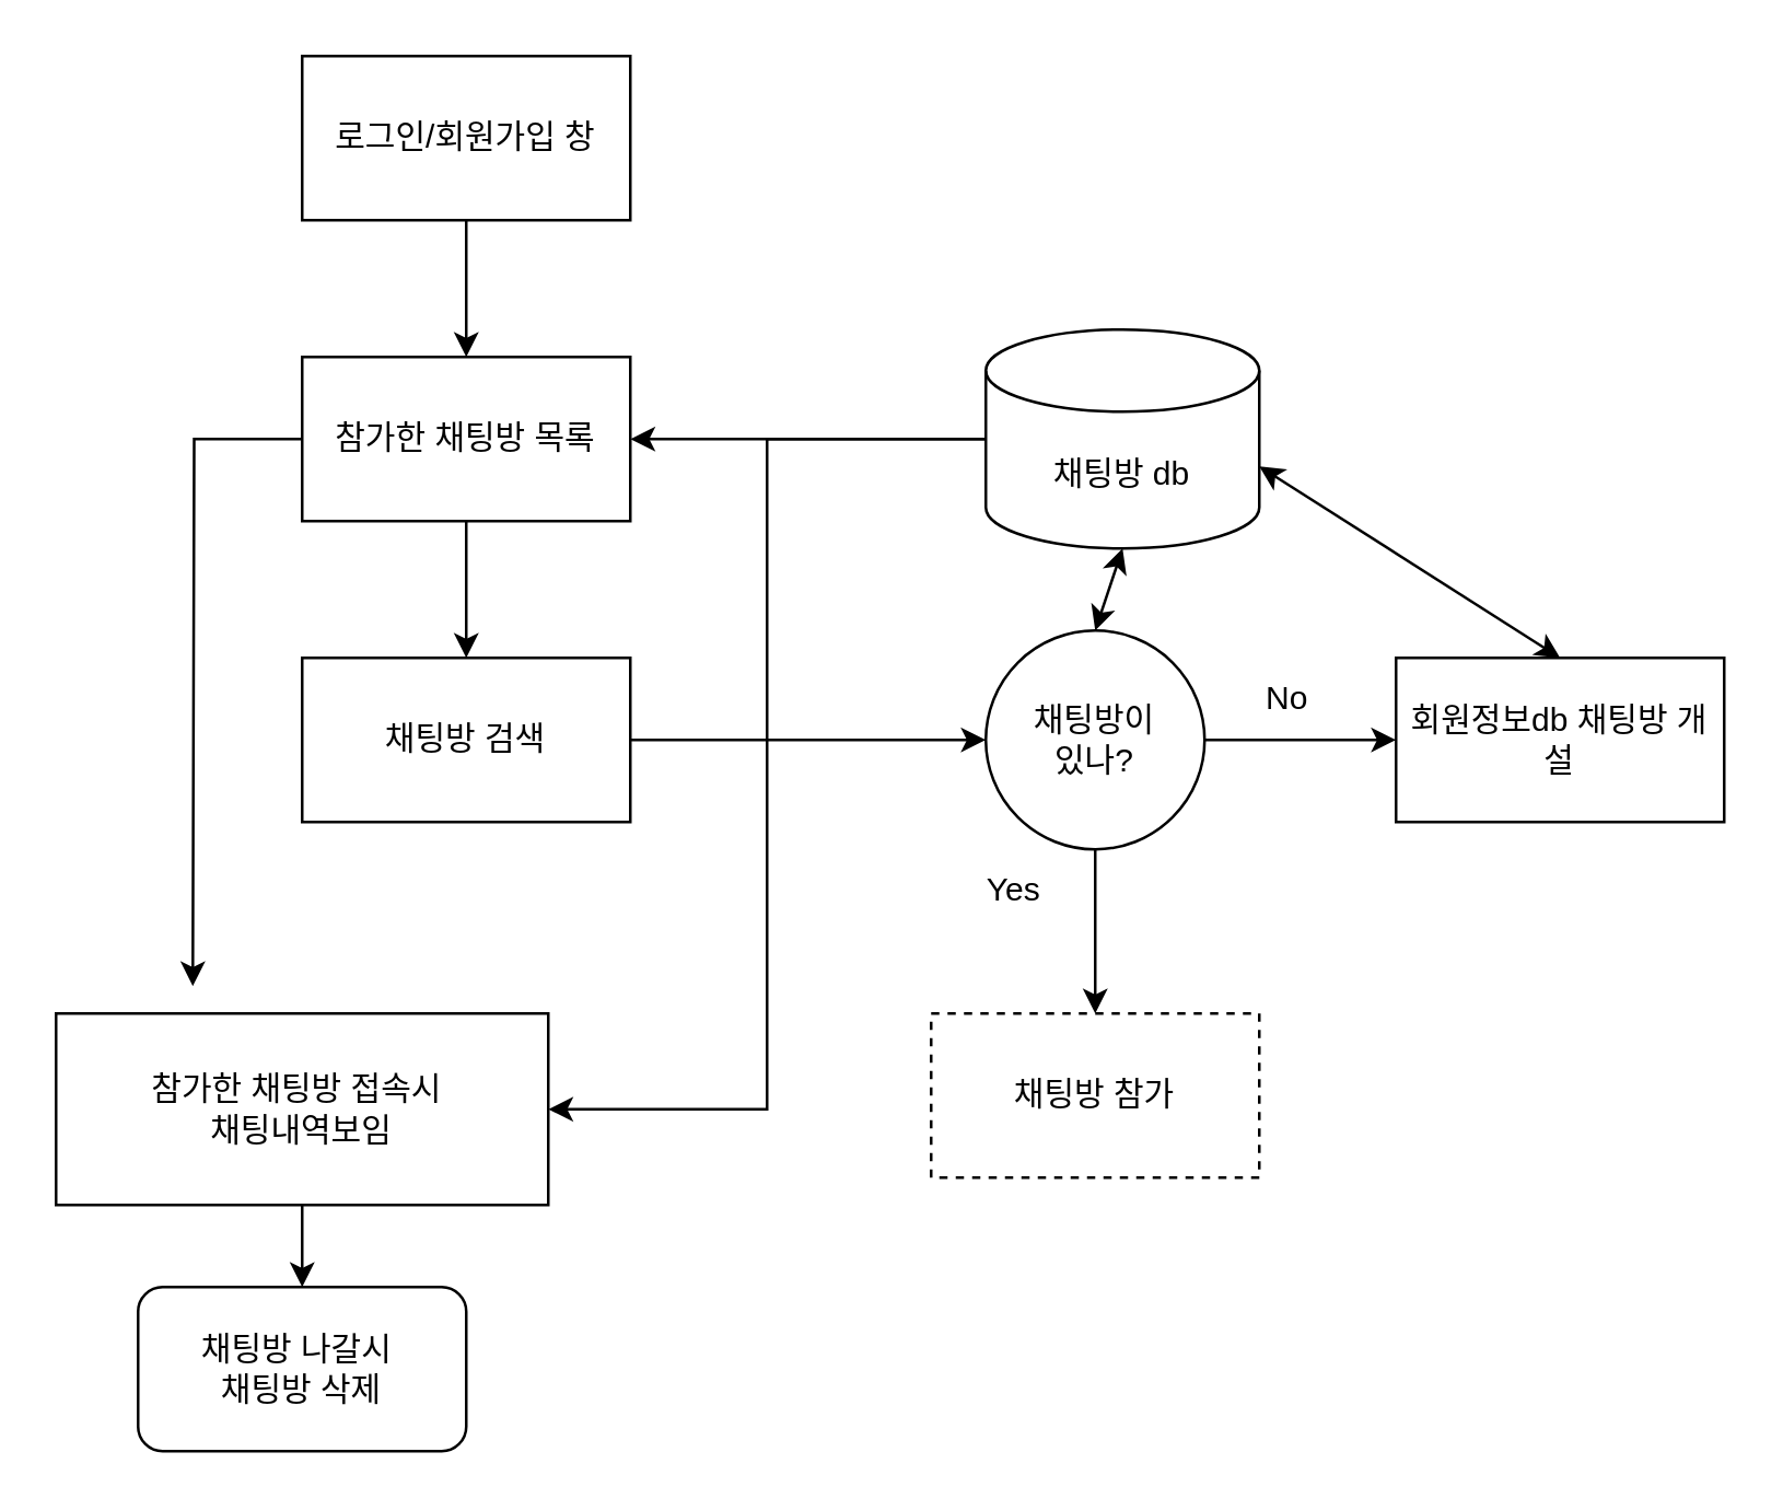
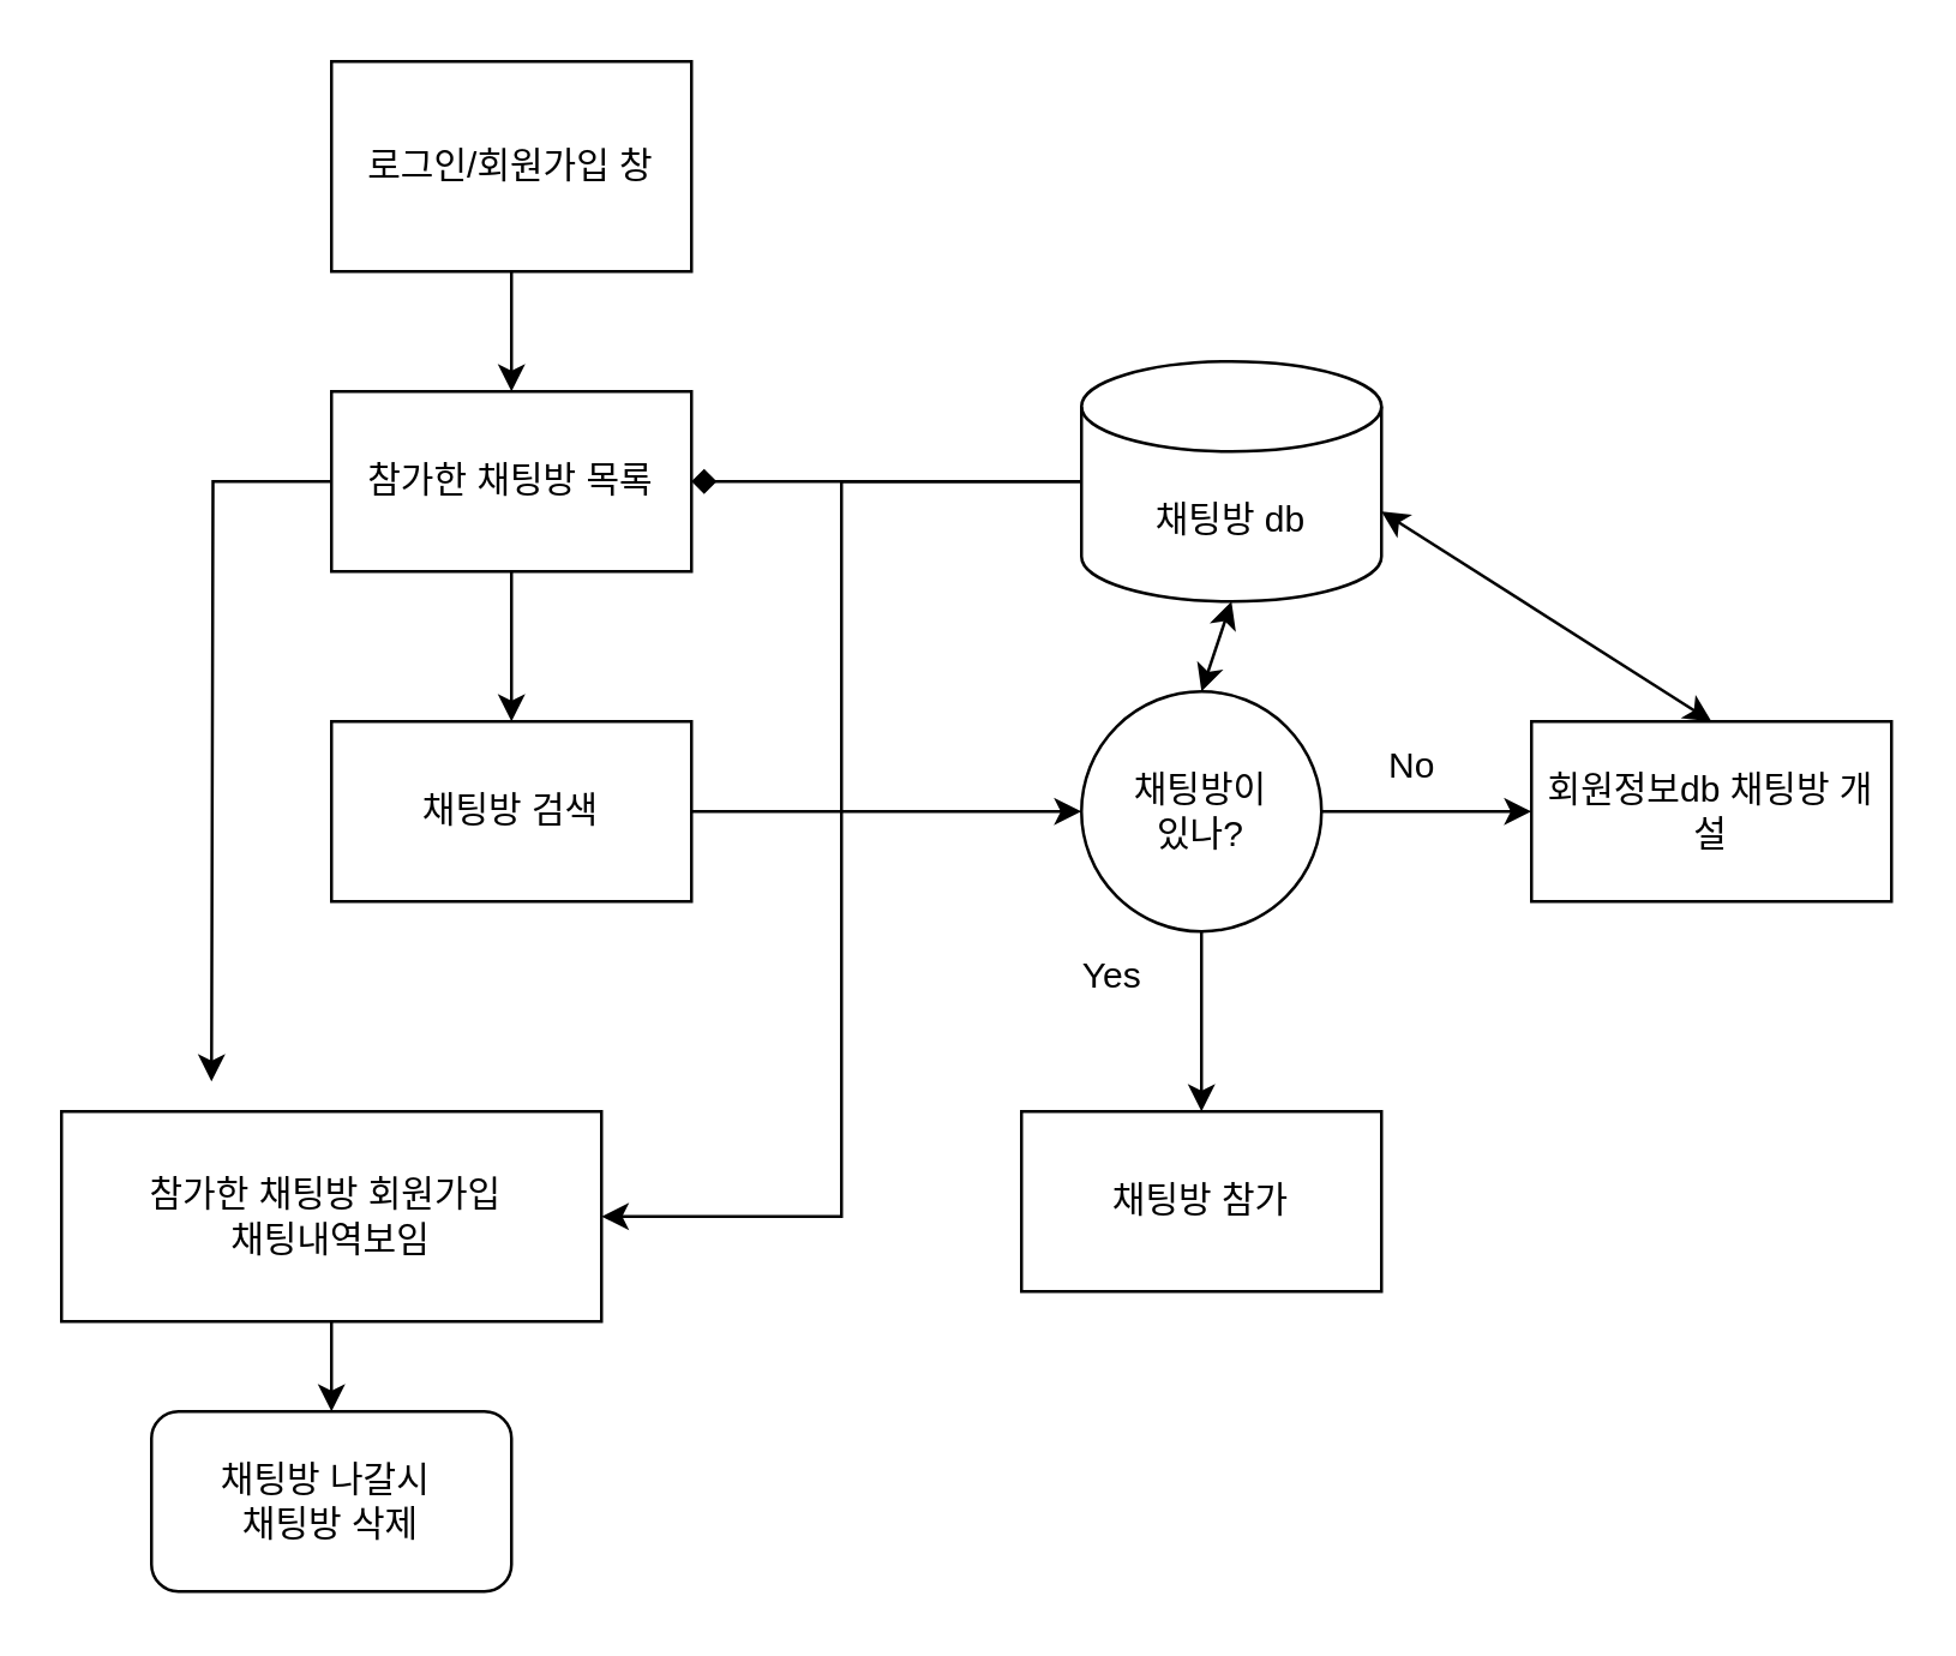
  <mxCell id="0" />
  <mxCell id="1" parent="0" />
  <mxCell id="2" style="edgeStyle=orthogonalEdgeStyle;rounded=0;orthogonalLoop=1;jettySize=auto;html=1;exitX=0;exitY=0.5;exitDx=0;exitDy=0;" parent="1" source="3" edge="1"><mxGeometry relative="1" as="geometry"><mxPoint x="70" y="360" as="targetPoint" /><mxPoint x="70" y="120" as="sourcePoint" /></mxGeometry></mxCell>
  <mxCell id="3" value="참가한 채팅방 목록" style="rounded=0;whiteSpace=wrap;html=1;" parent="1" vertex="1"><mxGeometry x="110" y="130" width="120" height="60" as="geometry" /></mxCell>
  <mxCell id="4" style="edgeStyle=orthogonalEdgeStyle;rounded=0;orthogonalLoop=1;jettySize=auto;html=1;entryX=0.5;entryY=0;entryDx=0;entryDy=0;" edge="1" parent="1" source="5" target="3"><mxGeometry relative="1" as="geometry" /></mxCell>
- <mxCell id="5" value="로그인/회원가입 창" style="rounded=0;whiteSpace=wrap;html=1;" parent="1" vertex="1"><mxGeometry x="110" y="20" width="120" height="60" as="geometry" /></mxCell>
+ <mxCell id="5" value="로그인/회원가입 창" style="rounded=0;whiteSpace=wrap;html=1;" parent="1" vertex="1"><mxGeometry x="110" y="20" width="120" height="70" as="geometry" /></mxCell>
  <mxCell id="6" style="edgeStyle=orthogonalEdgeStyle;rounded=0;orthogonalLoop=1;jettySize=auto;html=1;" edge="1" parent="1" source="7" target="23"><mxGeometry relative="1" as="geometry"><mxPoint x="110" y="500" as="targetPoint" /></mxGeometry></mxCell>
- <mxCell id="7" value="참가한 채팅방 접속시&amp;nbsp;&lt;div&gt;채팅내역보임&lt;/div&gt;" style="rounded=0;whiteSpace=wrap;html=1;" parent="1" vertex="1"><mxGeometry x="20" y="370" width="180" height="70" as="geometry" /></mxCell>
+ <mxCell id="7" value="참가한 채팅방 회원가입&amp;nbsp;&lt;div&gt;채팅내역보임&lt;/div&gt;" style="rounded=0;whiteSpace=wrap;html=1;" parent="1" vertex="1"><mxGeometry x="20" y="370" width="180" height="70" as="geometry" /></mxCell>
  <mxCell id="8" style="edgeStyle=orthogonalEdgeStyle;rounded=0;orthogonalLoop=1;jettySize=auto;html=1;entryX=1;entryY=0.5;entryDx=0;entryDy=0;" edge="1" parent="1" source="10" target="7"><mxGeometry relative="1" as="geometry"><mxPoint x="290" y="380" as="targetPoint" /></mxGeometry></mxCell>
- <mxCell id="9" style="edgeStyle=orthogonalEdgeStyle;rounded=0;orthogonalLoop=1;jettySize=auto;html=1;" edge="1" parent="1" source="10" target="3"><mxGeometry relative="1" as="geometry" /></mxCell>
+ <mxCell id="9" style="edgeStyle=orthogonalEdgeStyle;rounded=0;orthogonalLoop=1;jettySize=auto;html=1;endArrow=diamond;" edge="1" parent="1" source="10" target="3"><mxGeometry relative="1" as="geometry" /></mxCell>
  <mxCell id="10" value="채팅방 db" style="shape=cylinder3;whiteSpace=wrap;html=1;boundedLbl=1;backgroundOutline=1;size=15;" vertex="1" parent="1"><mxGeometry x="360" y="120" width="100" height="80" as="geometry" /></mxCell>
  <mxCell id="11" value="" style="endArrow=classic;html=1;rounded=0;" edge="1" parent="1"><mxGeometry width="50" height="50" relative="1" as="geometry"><mxPoint x="170" y="190" as="sourcePoint" /><mxPoint x="170" y="240" as="targetPoint" /></mxGeometry></mxCell>
  <mxCell id="12" style="edgeStyle=orthogonalEdgeStyle;rounded=0;orthogonalLoop=1;jettySize=auto;html=1;" edge="1" parent="1" source="13" target="16"><mxGeometry relative="1" as="geometry"><mxPoint x="360" y="270" as="targetPoint" /></mxGeometry></mxCell>
  <mxCell id="13" value="채팅방 검색" style="rounded=0;whiteSpace=wrap;html=1;" vertex="1" parent="1"><mxGeometry x="110" y="240" width="120" height="60" as="geometry" /></mxCell>
  <mxCell id="14" style="edgeStyle=orthogonalEdgeStyle;rounded=0;orthogonalLoop=1;jettySize=auto;html=1;" edge="1" parent="1" source="16" target="18"><mxGeometry relative="1" as="geometry"><mxPoint x="400" y="410" as="targetPoint" /></mxGeometry></mxCell>
  <mxCell id="15" style="edgeStyle=orthogonalEdgeStyle;rounded=0;orthogonalLoop=1;jettySize=auto;html=1;" edge="1" parent="1" source="16"><mxGeometry relative="1" as="geometry"><mxPoint x="510" y="270" as="targetPoint" /></mxGeometry></mxCell>
  <mxCell id="16" value="채팅방이&lt;div&gt;있나?&lt;/div&gt;" style="ellipse;whiteSpace=wrap;html=1;" vertex="1" parent="1"><mxGeometry x="360" y="230" width="80" height="80" as="geometry" /></mxCell>
  <mxCell id="17" value="회원정보db 채팅방 개설" style="rounded=0;whiteSpace=wrap;html=1;" vertex="1" parent="1"><mxGeometry x="510" y="240" width="120" height="60" as="geometry" /></mxCell>
- <mxCell id="18" value="채팅방 참가" style="rounded=0;whiteSpace=wrap;html=1;dashed=1;" vertex="1" parent="1"><mxGeometry x="340" y="370" width="120" height="60" as="geometry" /></mxCell>
+ <mxCell id="18" value="채팅방 참가" style="rounded=0;whiteSpace=wrap;html=1;" vertex="1" parent="1"><mxGeometry x="340" y="370" width="120" height="60" as="geometry" /></mxCell>
  <mxCell id="19" value="Yes" style="text;html=1;align=center;verticalAlign=middle;resizable=0;points=[];autosize=1;strokeColor=none;fillColor=none;" vertex="1" parent="1"><mxGeometry x="350" y="310" width="40" height="30" as="geometry" /></mxCell>
  <mxCell id="20" value="No" style="text;html=1;align=center;verticalAlign=middle;resizable=0;points=[];autosize=1;strokeColor=none;fillColor=none;" vertex="1" parent="1"><mxGeometry x="450" y="240" width="40" height="30" as="geometry" /></mxCell>
  <mxCell id="21" value="" style="endArrow=classic;startArrow=classic;html=1;rounded=0;entryX=0.5;entryY=0;entryDx=0;entryDy=0;" edge="1" parent="1" target="17"><mxGeometry width="50" height="50" relative="1" as="geometry"><mxPoint x="460" y="170" as="sourcePoint" /><mxPoint x="510" y="120" as="targetPoint" /></mxGeometry></mxCell>
  <mxCell id="22" value="" style="endArrow=classic;startArrow=classic;html=1;rounded=0;exitX=0.5;exitY=0;exitDx=0;exitDy=0;" edge="1" parent="1" source="16"><mxGeometry width="50" height="50" relative="1" as="geometry"><mxPoint x="360" y="250" as="sourcePoint" /><mxPoint x="410" y="200" as="targetPoint" /></mxGeometry></mxCell>
  <mxCell id="23" value="채팅방 나갈시&amp;nbsp;&lt;div&gt;채팅방 삭제&lt;/div&gt;" style="whiteSpace=wrap;html=1;rounded=1;" vertex="1" parent="1"><mxGeometry x="50" y="470" width="120" height="60" as="geometry" /></mxCell>
